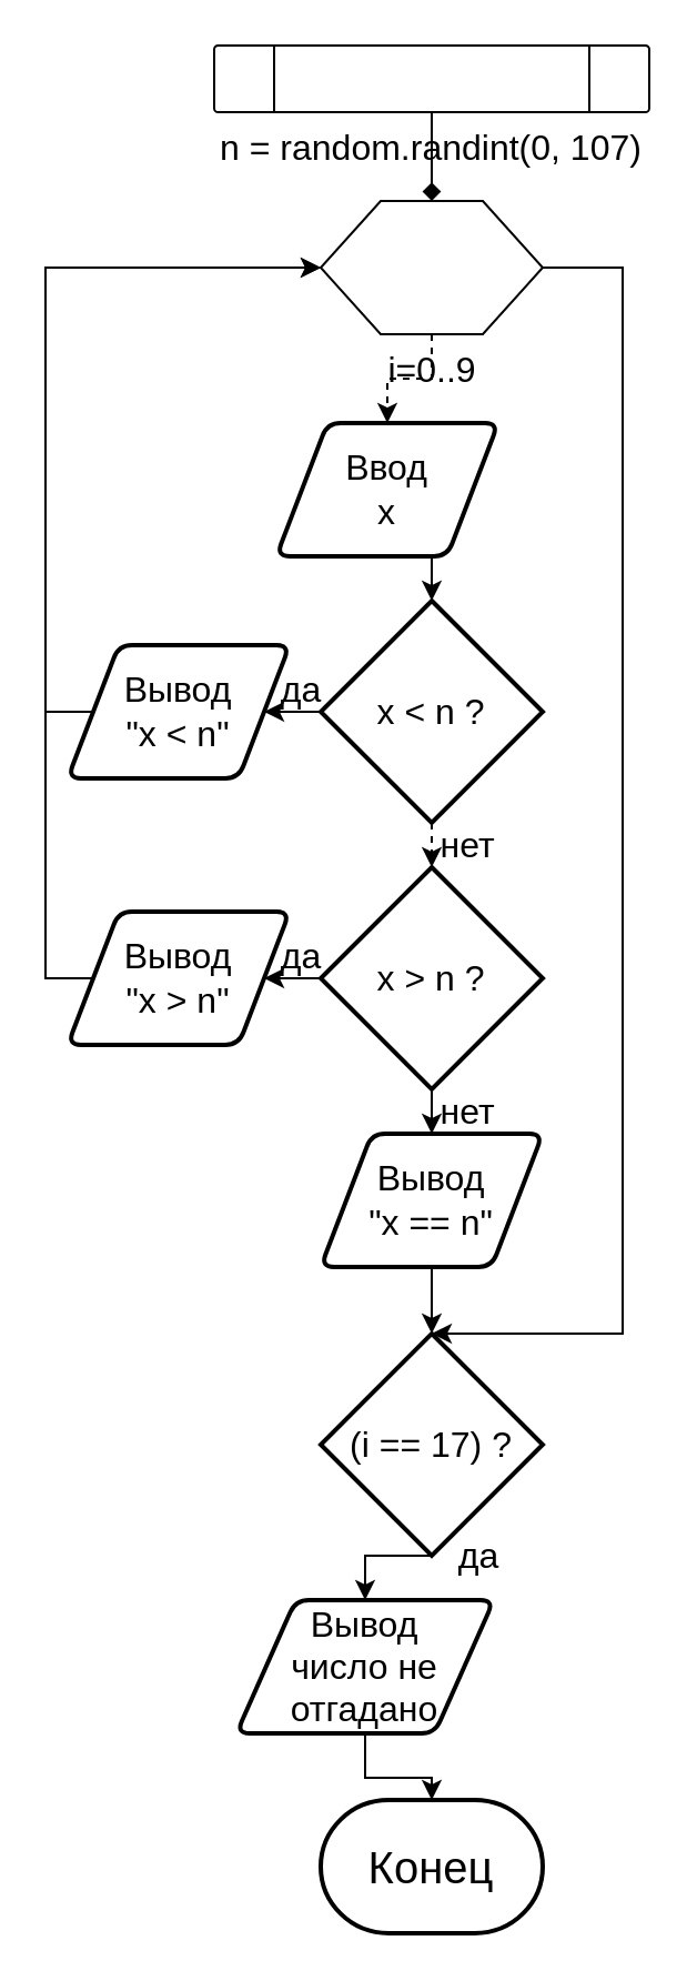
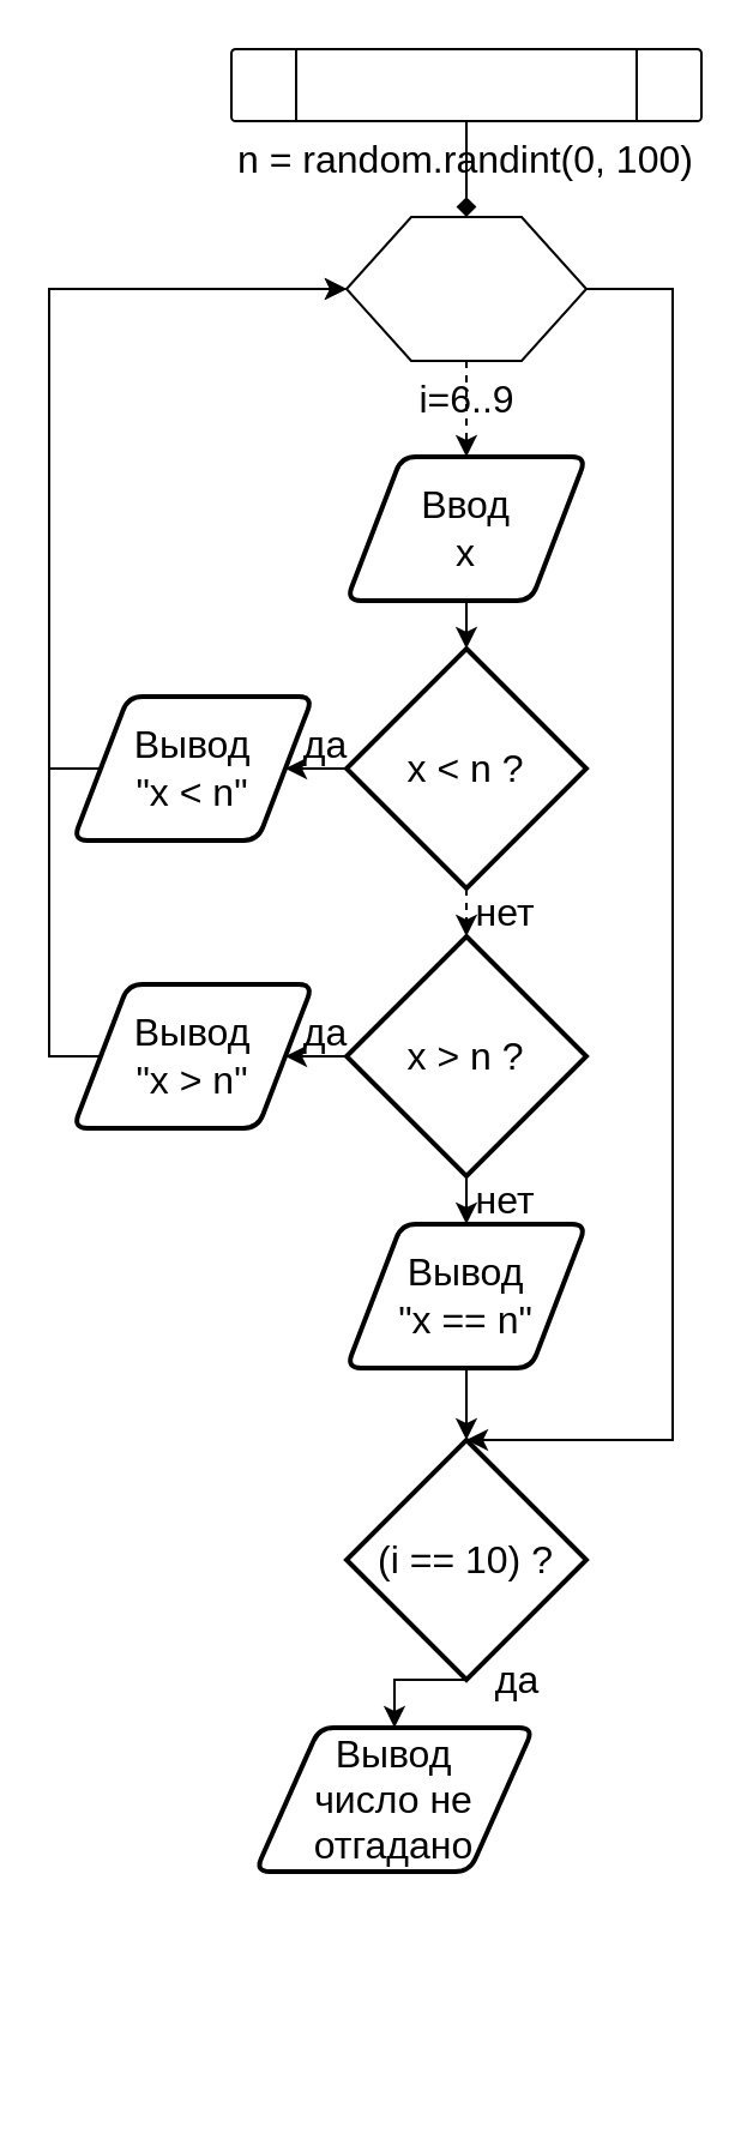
  <mxCell id="0" />
  <mxCell id="1" parent="0" />
- <mxCell id="2" value="Конец" style="strokeWidth=2;html=1;shape=mxgraph.flowchart.terminator;whiteSpace=wrap;fontSize=20;" parent="1" vertex="1"><mxGeometry x="144" y="810" width="100" height="60" as="geometry" /></mxCell>
  <mxCell id="3" style="edgeStyle=orthogonalEdgeStyle;rounded=0;orthogonalLoop=1;jettySize=auto;html=1;exitX=0.5;exitY=1;exitDx=0;exitDy=0;entryX=0.5;entryY=0;entryDx=0;entryDy=0;fontSize=16;endArrow=diamond;" edge="1" parent="1" source="4" target="7"><mxGeometry relative="1" as="geometry" /></mxCell>
- <mxCell id="4" value="n = random.randint(0, 107)" style="verticalLabelPosition=bottom;verticalAlign=top;html=1;shape=process;whiteSpace=wrap;rounded=1;size=0.14;arcSize=6;fontSize=16;" vertex="1" parent="1"><mxGeometry x="96" y="20" width="196" height="30" as="geometry" /></mxCell>
+ <mxCell id="4" value="n = random.randint(0, 100)" style="verticalLabelPosition=bottom;verticalAlign=top;html=1;shape=process;whiteSpace=wrap;rounded=1;size=0.14;arcSize=6;fontSize=16;" vertex="1" parent="1"><mxGeometry x="96" y="20" width="196" height="30" as="geometry" /></mxCell>
  <mxCell id="5" style="edgeStyle=orthogonalEdgeStyle;rounded=0;orthogonalLoop=1;jettySize=auto;html=1;exitX=0.5;exitY=1;exitDx=0;exitDy=0;entryX=0.5;entryY=0;entryDx=0;entryDy=0;fontSize=16;dashed=1;" edge="1" parent="1" source="7" target="9"><mxGeometry relative="1" as="geometry" /></mxCell>
  <mxCell id="6" style="edgeStyle=orthogonalEdgeStyle;rounded=0;orthogonalLoop=1;jettySize=auto;html=1;exitX=1;exitY=0.5;exitDx=0;exitDy=0;entryX=0.5;entryY=0;entryDx=0;entryDy=0;entryPerimeter=0;fontSize=16;" edge="1" parent="1" source="7" target="27"><mxGeometry relative="1" as="geometry"><Array as="points"><mxPoint x="280" y="120" /><mxPoint x="280" y="600" /></Array></mxGeometry></mxCell>
- <mxCell id="7" value="i=0..9" style="verticalLabelPosition=bottom;verticalAlign=top;html=1;shape=hexagon;perimeter=hexagonPerimeter2;arcSize=6;size=0.27;fontSize=16;" vertex="1" parent="1"><mxGeometry x="144" y="90" width="100" height="60" as="geometry" /></mxCell>
+ <mxCell id="7" value="i=6..9" style="verticalLabelPosition=bottom;verticalAlign=top;html=1;shape=hexagon;perimeter=hexagonPerimeter2;arcSize=6;size=0.27;fontSize=16;" vertex="1" parent="1"><mxGeometry x="144" y="90" width="100" height="60" as="geometry" /></mxCell>
  <mxCell id="8" style="edgeStyle=orthogonalEdgeStyle;rounded=0;orthogonalLoop=1;jettySize=auto;html=1;exitX=0.5;exitY=1;exitDx=0;exitDy=0;entryX=0.5;entryY=0;entryDx=0;entryDy=0;entryPerimeter=0;fontSize=16;" edge="1" parent="1" source="9" target="12"><mxGeometry relative="1" as="geometry" /></mxCell>
- <mxCell id="9" value="Ввод&lt;br&gt;x" style="shape=parallelogram;html=1;strokeWidth=2;perimeter=parallelogramPerimeter;whiteSpace=wrap;rounded=1;arcSize=12;size=0.23;fontSize=16;" vertex="1" parent="1"><mxGeometry x="124" y="190" width="100" height="60" as="geometry" /></mxCell>
+ <mxCell id="9" value="Ввод&lt;br&gt;x" style="shape=parallelogram;html=1;strokeWidth=2;perimeter=parallelogramPerimeter;whiteSpace=wrap;rounded=1;arcSize=12;size=0.23;fontSize=16;" vertex="1" parent="1"><mxGeometry x="144" y="190" width="100" height="60" as="geometry" /></mxCell>
  <mxCell id="10" style="edgeStyle=orthogonalEdgeStyle;rounded=0;orthogonalLoop=1;jettySize=auto;html=1;exitX=0;exitY=0.5;exitDx=0;exitDy=0;exitPerimeter=0;fontSize=16;" edge="1" parent="1" source="12" target="17"><mxGeometry relative="1" as="geometry" /></mxCell>
  <mxCell id="11" style="edgeStyle=orthogonalEdgeStyle;rounded=0;orthogonalLoop=1;jettySize=auto;html=1;exitX=0.5;exitY=1;exitDx=0;exitDy=0;exitPerimeter=0;entryX=0.5;entryY=0;entryDx=0;entryDy=0;entryPerimeter=0;fontSize=16;dashed=1;" edge="1" parent="1" source="12" target="15"><mxGeometry relative="1" as="geometry" /></mxCell>
  <mxCell id="12" value="x &amp;lt; n ?" style="strokeWidth=2;html=1;shape=mxgraph.flowchart.decision;whiteSpace=wrap;fontSize=16;" vertex="1" parent="1"><mxGeometry x="144" y="270" width="100" height="100" as="geometry" /></mxCell>
  <mxCell id="13" style="edgeStyle=orthogonalEdgeStyle;rounded=0;orthogonalLoop=1;jettySize=auto;html=1;exitX=0;exitY=0.5;exitDx=0;exitDy=0;exitPerimeter=0;entryX=1;entryY=0.5;entryDx=0;entryDy=0;fontSize=16;" edge="1" parent="1" source="15" target="19"><mxGeometry relative="1" as="geometry" /></mxCell>
  <mxCell id="14" style="edgeStyle=orthogonalEdgeStyle;rounded=0;orthogonalLoop=1;jettySize=auto;html=1;exitX=0.5;exitY=1;exitDx=0;exitDy=0;exitPerimeter=0;entryX=0.5;entryY=0;entryDx=0;entryDy=0;fontSize=16;" edge="1" parent="1" source="15" target="21"><mxGeometry relative="1" as="geometry" /></mxCell>
  <mxCell id="15" value="x &amp;gt; n ?" style="strokeWidth=2;html=1;shape=mxgraph.flowchart.decision;whiteSpace=wrap;fontSize=16;" vertex="1" parent="1"><mxGeometry x="144" y="390" width="100" height="100" as="geometry" /></mxCell>
  <mxCell id="16" style="edgeStyle=orthogonalEdgeStyle;rounded=0;orthogonalLoop=1;jettySize=auto;html=1;exitX=0;exitY=0.5;exitDx=0;exitDy=0;entryX=0;entryY=0.5;entryDx=0;entryDy=0;fontSize=16;" edge="1" parent="1" source="17" target="7"><mxGeometry relative="1" as="geometry"><Array as="points"><mxPoint x="20" y="320" /><mxPoint x="20" y="120" /></Array></mxGeometry></mxCell>
  <mxCell id="17" value="Вывод&lt;br&gt;&quot;x &amp;lt; n&quot;" style="shape=parallelogram;html=1;strokeWidth=2;perimeter=parallelogramPerimeter;whiteSpace=wrap;rounded=1;arcSize=12;size=0.23;fontSize=16;" vertex="1" parent="1"><mxGeometry x="30" y="290" width="100" height="60" as="geometry" /></mxCell>
  <mxCell id="18" style="edgeStyle=orthogonalEdgeStyle;rounded=0;orthogonalLoop=1;jettySize=auto;html=1;exitX=0;exitY=0.5;exitDx=0;exitDy=0;entryX=0;entryY=0.5;entryDx=0;entryDy=0;fontSize=16;" edge="1" parent="1" source="19" target="7"><mxGeometry relative="1" as="geometry"><Array as="points"><mxPoint x="20" y="440" /><mxPoint x="20" y="120" /></Array></mxGeometry></mxCell>
  <mxCell id="19" value="Вывод&lt;br&gt;&quot;x &amp;gt; n&quot;" style="shape=parallelogram;html=1;strokeWidth=2;perimeter=parallelogramPerimeter;whiteSpace=wrap;rounded=1;arcSize=12;size=0.23;fontSize=16;" vertex="1" parent="1"><mxGeometry x="30" y="410" width="100" height="60" as="geometry" /></mxCell>
  <mxCell id="20" style="edgeStyle=orthogonalEdgeStyle;rounded=0;orthogonalLoop=1;jettySize=auto;html=1;exitX=0.5;exitY=1;exitDx=0;exitDy=0;entryX=0.5;entryY=0;entryDx=0;entryDy=0;entryPerimeter=0;fontSize=16;" edge="1" parent="1" source="21" target="27"><mxGeometry relative="1" as="geometry" /></mxCell>
  <mxCell id="21" value="Вывод&lt;br&gt;&quot;x == n&quot;" style="shape=parallelogram;html=1;strokeWidth=2;perimeter=parallelogramPerimeter;whiteSpace=wrap;rounded=1;arcSize=12;size=0.23;fontSize=16;" vertex="1" parent="1"><mxGeometry x="144" y="510" width="100" height="60" as="geometry" /></mxCell>
  <mxCell id="22" value="да" style="text;html=1;align=center;verticalAlign=middle;resizable=0;points=[];autosize=1;strokeColor=none;fillColor=none;fontSize=16;" vertex="1" parent="1"><mxGeometry x="120" y="300" width="30" height="20" as="geometry" /></mxCell>
  <mxCell id="23" value="да" style="text;html=1;align=center;verticalAlign=middle;resizable=0;points=[];autosize=1;strokeColor=none;fillColor=none;fontSize=16;" vertex="1" parent="1"><mxGeometry x="120" y="420" width="30" height="20" as="geometry" /></mxCell>
  <mxCell id="24" value="нет" style="text;html=1;align=center;verticalAlign=middle;resizable=0;points=[];autosize=1;strokeColor=none;fillColor=none;fontSize=16;" vertex="1" parent="1"><mxGeometry x="190" y="370" width="40" height="20" as="geometry" /></mxCell>
  <mxCell id="25" value="нет" style="text;html=1;align=center;verticalAlign=middle;resizable=0;points=[];autosize=1;strokeColor=none;fillColor=none;fontSize=16;" vertex="1" parent="1"><mxGeometry x="190" y="490" width="40" height="20" as="geometry" /></mxCell>
  <mxCell id="26" style="edgeStyle=orthogonalEdgeStyle;rounded=0;orthogonalLoop=1;jettySize=auto;html=1;exitX=0.5;exitY=1;exitDx=0;exitDy=0;exitPerimeter=0;entryX=0.5;entryY=0;entryDx=0;entryDy=0;fontSize=16;" edge="1" parent="1" source="27" target="29"><mxGeometry relative="1" as="geometry" /></mxCell>
- <mxCell id="27" value="(i == 17) ?" style="strokeWidth=2;html=1;shape=mxgraph.flowchart.decision;whiteSpace=wrap;fontSize=16;" vertex="1" parent="1"><mxGeometry x="144" y="600" width="100" height="100" as="geometry" /></mxCell>
- <mxCell id="28" style="edgeStyle=orthogonalEdgeStyle;rounded=0;orthogonalLoop=1;jettySize=auto;html=1;exitX=0.5;exitY=1;exitDx=0;exitDy=0;entryX=0.5;entryY=0;entryDx=0;entryDy=0;entryPerimeter=0;fontSize=16;" edge="1" parent="1" source="29" target="2"><mxGeometry relative="1" as="geometry" /></mxCell>
+ <mxCell id="27" value="(i == 10) ?" style="strokeWidth=2;html=1;shape=mxgraph.flowchart.decision;whiteSpace=wrap;fontSize=16;" vertex="1" parent="1"><mxGeometry x="144" y="600" width="100" height="100" as="geometry" /></mxCell>
  <mxCell id="29" value="Вывод&lt;br&gt;число не отгадано" style="shape=parallelogram;html=1;strokeWidth=2;perimeter=parallelogramPerimeter;whiteSpace=wrap;rounded=1;arcSize=12;size=0.23;fontSize=16;" vertex="1" parent="1"><mxGeometry x="106" y="720" width="116" height="60" as="geometry" /></mxCell>
  <mxCell id="30" value="да" style="text;html=1;align=center;verticalAlign=middle;resizable=0;points=[];autosize=1;strokeColor=none;fillColor=none;fontSize=16;" vertex="1" parent="1"><mxGeometry x="200" y="690" width="30" height="20" as="geometry" /></mxCell>
